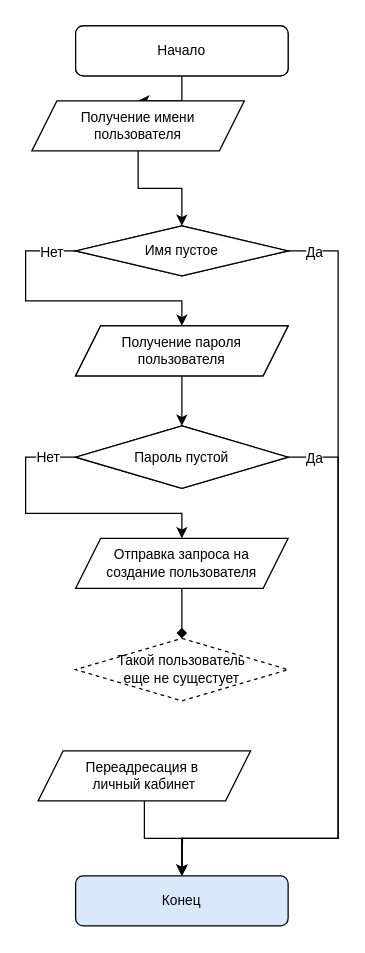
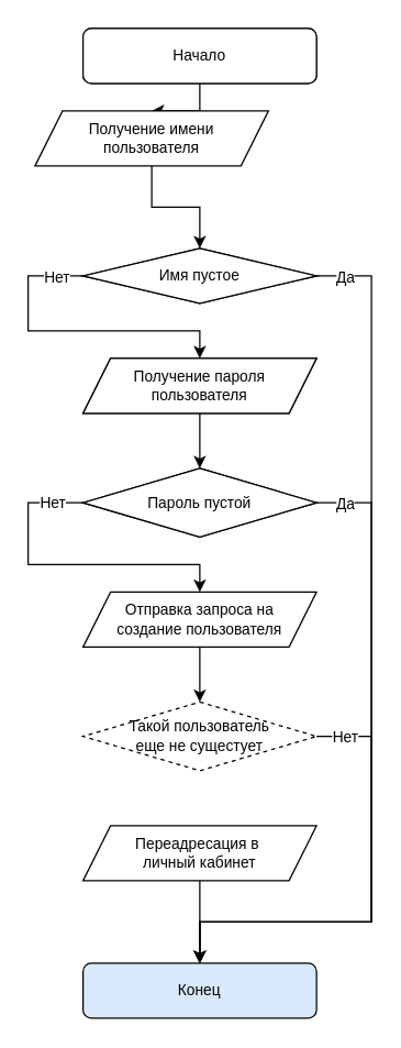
  <mxCell id="0" />
  <mxCell id="1" parent="0" />
  <mxCell id="2" style="edgeStyle=orthogonalEdgeStyle;rounded=0;orthogonalLoop=1;jettySize=auto;html=1;exitX=0.5;exitY=1;exitDx=0;exitDy=0;entryX=0.5;entryY=0;entryDx=0;entryDy=0;fontSize=11;" edge="1" parent="1" source="3" target="5"><mxGeometry relative="1" as="geometry" /></mxCell>
  <mxCell id="3" value="&lt;font style=&quot;font-size: 11px&quot;&gt;Начало&lt;/font&gt;" style="rounded=1;whiteSpace=wrap;html=1;fontSize=12;glass=0;strokeWidth=1;shadow=0;" parent="1" vertex="1"><mxGeometry x="60" y="20" width="170" height="40" as="geometry" /></mxCell>
  <mxCell id="4" style="edgeStyle=orthogonalEdgeStyle;rounded=0;orthogonalLoop=1;jettySize=auto;html=1;exitX=0.5;exitY=1;exitDx=0;exitDy=0;entryX=0.5;entryY=0;entryDx=0;entryDy=0;fontSize=11;" edge="1" parent="1" source="5" target="16"><mxGeometry relative="1" as="geometry" /></mxCell>
  <mxCell id="5" value="&lt;font style=&quot;font-size: 11px&quot;&gt;Получение имени &lt;br style=&quot;font-size: 11px;&quot;&gt;пользователя&lt;/font&gt;" style="shape=parallelogram;perimeter=parallelogramPerimeter;whiteSpace=wrap;html=1;fixedSize=1;fontFamily=Helvetica;fontSize=11;" parent="1" vertex="1"><mxGeometry x="25" y="80" width="170" height="40" as="geometry" /></mxCell>
- <mxCell id="6" style="edgeStyle=orthogonalEdgeStyle;rounded=0;orthogonalLoop=1;jettySize=auto;html=1;exitX=0.5;exitY=1;exitDx=0;exitDy=0;entryX=0.5;entryY=0;entryDx=0;entryDy=0;fontSize=11;endArrow=diamond;" edge="1" parent="1" source="7" target="10"><mxGeometry relative="1" as="geometry" /></mxCell>
+ <mxCell id="6" style="edgeStyle=orthogonalEdgeStyle;rounded=0;orthogonalLoop=1;jettySize=auto;html=1;exitX=0.5;exitY=1;exitDx=0;exitDy=0;entryX=0.5;entryY=0;entryDx=0;entryDy=0;fontSize=11;" edge="1" parent="1" source="7" target="10"><mxGeometry relative="1" as="geometry" /></mxCell>
  <mxCell id="7" value="&lt;font style=&quot;font-size: 11px&quot;&gt;Отправка запроса на &lt;br style=&quot;font-size: 11px;&quot;&gt;создание пользователя&lt;/font&gt;" style="shape=parallelogram;perimeter=parallelogramPerimeter;whiteSpace=wrap;html=1;fixedSize=1;fontFamily=Helvetica;fontSize=11;" parent="1" vertex="1"><mxGeometry x="60" y="430" width="170" height="40" as="geometry" /></mxCell>
+ <mxCell id="8" style="edgeStyle=orthogonalEdgeStyle;rounded=0;orthogonalLoop=1;jettySize=auto;html=1;exitX=1;exitY=0.5;exitDx=0;exitDy=0;entryX=0.5;entryY=0;entryDx=0;entryDy=0;fontSize=11;" edge="1" parent="1" source="10" target="11"><mxGeometry relative="1" as="geometry"><Array as="points"><mxPoint x="270" y="535" /><mxPoint x="270" y="670" /><mxPoint x="145" y="670" /></Array></mxGeometry></mxCell>
+ <mxCell id="9" value="Нет" style="edgeLabel;html=1;align=center;verticalAlign=middle;resizable=0;points=[];fontSize=11;" vertex="1" connectable="0" parent="8"><mxGeometry x="-0.788" y="1" relative="1" as="geometry"><mxPoint x="-15" y="1" as="offset" /></mxGeometry></mxCell>
  <mxCell id="10" value="Такой пользователь &lt;br style=&quot;font-size: 11px;&quot;&gt;еще не сущестует" style="rhombus;whiteSpace=wrap;html=1;fontFamily=Helvetica;fontSize=11;dashed=1;" parent="1" vertex="1"><mxGeometry x="60" y="510" width="170" height="50" as="geometry" /></mxCell>
  <mxCell id="11" value="Конец" style="rounded=1;whiteSpace=wrap;html=1;fontSize=11;glass=0;strokeWidth=1;shadow=0;fillColor=#dae8fc;" parent="1" vertex="1"><mxGeometry x="60" y="700" width="170" height="40" as="geometry" /></mxCell>
  <mxCell id="12" style="edgeStyle=orthogonalEdgeStyle;rounded=0;orthogonalLoop=1;jettySize=auto;html=1;exitX=1;exitY=0.5;exitDx=0;exitDy=0;entryX=0.5;entryY=0;entryDx=0;entryDy=0;" edge="1" parent="1" source="16" target="11"><mxGeometry relative="1" as="geometry"><Array as="points"><mxPoint x="270" y="200" /><mxPoint x="270" y="670" /><mxPoint x="145" y="670" /></Array></mxGeometry></mxCell>
  <mxCell id="13" value="Да" style="edgeLabel;html=1;align=center;verticalAlign=middle;resizable=0;points=[];" vertex="1" connectable="0" parent="12"><mxGeometry x="-0.359" y="-1" relative="1" as="geometry"><mxPoint x="-19" y="-173" as="offset" /></mxGeometry></mxCell>
  <mxCell id="14" style="edgeStyle=orthogonalEdgeStyle;rounded=0;orthogonalLoop=1;jettySize=auto;html=1;exitX=0;exitY=0.5;exitDx=0;exitDy=0;entryX=0.5;entryY=0;entryDx=0;entryDy=0;fontSize=11;" edge="1" parent="1" source="16" target="18"><mxGeometry relative="1" as="geometry"><Array as="points"><mxPoint x="20" y="200" /><mxPoint x="20" y="240" /><mxPoint x="145" y="240" /></Array></mxGeometry></mxCell>
  <mxCell id="15" value="Нет" style="edgeLabel;html=1;align=center;verticalAlign=middle;resizable=0;points=[];fontSize=11;" vertex="1" connectable="0" parent="14"><mxGeometry x="0.33" y="-1" relative="1" as="geometry"><mxPoint x="-50" y="-41" as="offset" /></mxGeometry></mxCell>
  <mxCell id="16" value="&lt;font style=&quot;font-size: 11px&quot;&gt;Имя пустое&lt;/font&gt;" style="rhombus;whiteSpace=wrap;html=1;fontFamily=Helvetica;fontSize=12;" vertex="1" parent="1"><mxGeometry x="60" y="180" width="170" height="40" as="geometry" /></mxCell>
  <mxCell id="17" style="edgeStyle=orthogonalEdgeStyle;rounded=0;orthogonalLoop=1;jettySize=auto;html=1;exitX=0.5;exitY=1;exitDx=0;exitDy=0;entryX=0.5;entryY=0;entryDx=0;entryDy=0;fontSize=11;" edge="1" parent="1" source="18" target="23"><mxGeometry relative="1" as="geometry" /></mxCell>
  <mxCell id="18" value="&lt;font style=&quot;font-size: 11px&quot;&gt;Получение пароля пользователя&lt;/font&gt;" style="shape=parallelogram;perimeter=parallelogramPerimeter;whiteSpace=wrap;html=1;fixedSize=1;fontFamily=Helvetica;fontSize=12;" vertex="1" parent="1"><mxGeometry x="60" y="260" width="170" height="40" as="geometry" /></mxCell>
  <mxCell id="19" style="edgeStyle=orthogonalEdgeStyle;rounded=0;orthogonalLoop=1;jettySize=auto;html=1;exitX=0;exitY=0.5;exitDx=0;exitDy=0;entryX=0.5;entryY=0;entryDx=0;entryDy=0;fontSize=11;" edge="1" parent="1" source="23" target="7"><mxGeometry relative="1" as="geometry"><Array as="points"><mxPoint x="20" y="365" /><mxPoint x="20" y="410" /><mxPoint x="145" y="410" /></Array></mxGeometry></mxCell>
  <mxCell id="20" value="Нет" style="edgeLabel;html=1;align=center;verticalAlign=middle;resizable=0;points=[];fontSize=11;" vertex="1" connectable="0" parent="19"><mxGeometry x="-0.797" y="-1" relative="1" as="geometry"><mxPoint as="offset" /></mxGeometry></mxCell>
  <mxCell id="21" style="edgeStyle=orthogonalEdgeStyle;rounded=0;orthogonalLoop=1;jettySize=auto;html=1;exitX=1;exitY=0.5;exitDx=0;exitDy=0;fontSize=11;entryX=0.5;entryY=0;entryDx=0;entryDy=0;" edge="1" parent="1" source="23" target="11"><mxGeometry relative="1" as="geometry"><mxPoint x="145" y="670" as="targetPoint" /><Array as="points"><mxPoint x="270" y="365" /><mxPoint x="270" y="670" /><mxPoint x="145" y="670" /></Array></mxGeometry></mxCell>
  <mxCell id="22" value="Да" style="edgeLabel;html=1;align=center;verticalAlign=middle;resizable=0;points=[];fontSize=11;" vertex="1" connectable="0" parent="21"><mxGeometry x="-0.869" relative="1" as="geometry"><mxPoint x="-13" as="offset" /></mxGeometry></mxCell>
  <mxCell id="23" value="&lt;font style=&quot;font-size: 11px&quot;&gt;Пароль пустой&lt;/font&gt;" style="rhombus;whiteSpace=wrap;html=1;fontFamily=Helvetica;fontSize=12;" vertex="1" parent="1"><mxGeometry x="60" y="340" width="170" height="50" as="geometry" /></mxCell>
  <mxCell id="24" style="edgeStyle=orthogonalEdgeStyle;rounded=0;orthogonalLoop=1;jettySize=auto;html=1;exitX=0.5;exitY=1;exitDx=0;exitDy=0;fontSize=11;" edge="1" parent="1" source="25"><mxGeometry relative="1" as="geometry"><mxPoint x="145" y="700" as="targetPoint" /></mxGeometry></mxCell>
- <mxCell id="25" value="&lt;span style=&quot;font-size: 11px&quot;&gt;Переадресация в&amp;nbsp;&lt;br style=&quot;font-size: 11px;&quot;&gt;&lt;/span&gt;личный кабинет" style="shape=parallelogram;perimeter=parallelogramPerimeter;whiteSpace=wrap;html=1;fixedSize=1;fontFamily=Helvetica;fontSize=11;" vertex="1" parent="1"><mxGeometry x="30" y="600" width="170" height="40" as="geometry" /></mxCell>
+ <mxCell id="25" value="&lt;span style=&quot;font-size: 11px&quot;&gt;Переадресация в&amp;nbsp;&lt;br style=&quot;font-size: 11px;&quot;&gt;&lt;/span&gt;личный кабинет" style="shape=parallelogram;perimeter=parallelogramPerimeter;whiteSpace=wrap;html=1;fixedSize=1;fontFamily=Helvetica;fontSize=11;" vertex="1" parent="1"><mxGeometry x="60" y="600" width="170" height="40" as="geometry" /></mxCell>
  <mxCell id="26" value="&lt;font style=&quot;font-size: 11px&quot;&gt;Начало&lt;/font&gt;" style="rounded=1;whiteSpace=wrap;html=1;fontSize=11;glass=0;strokeWidth=1;shadow=0;" vertex="1" parent="1"><mxGeometry x="60" y="20" width="170" height="40" as="geometry" /></mxCell>
  <mxCell id="27" value="&lt;font style=&quot;font-size: 11px&quot;&gt;Пароль пустой&lt;/font&gt;" style="rhombus;whiteSpace=wrap;html=1;fontFamily=Helvetica;fontSize=11;" vertex="1" parent="1"><mxGeometry x="60" y="340" width="170" height="50" as="geometry" /></mxCell>
  <mxCell id="28" value="&lt;font style=&quot;font-size: 11px&quot;&gt;Получение пароля пользователя&lt;/font&gt;" style="shape=parallelogram;perimeter=parallelogramPerimeter;whiteSpace=wrap;html=1;fixedSize=1;fontFamily=Helvetica;fontSize=11;" vertex="1" parent="1"><mxGeometry x="60" y="260" width="170" height="40" as="geometry" /></mxCell>
  <mxCell id="29" value="&lt;font style=&quot;font-size: 11px&quot;&gt;Имя пустое&lt;/font&gt;" style="rhombus;whiteSpace=wrap;html=1;fontFamily=Helvetica;fontSize=11;" vertex="1" parent="1"><mxGeometry x="60" y="180" width="170" height="40" as="geometry" /></mxCell>
